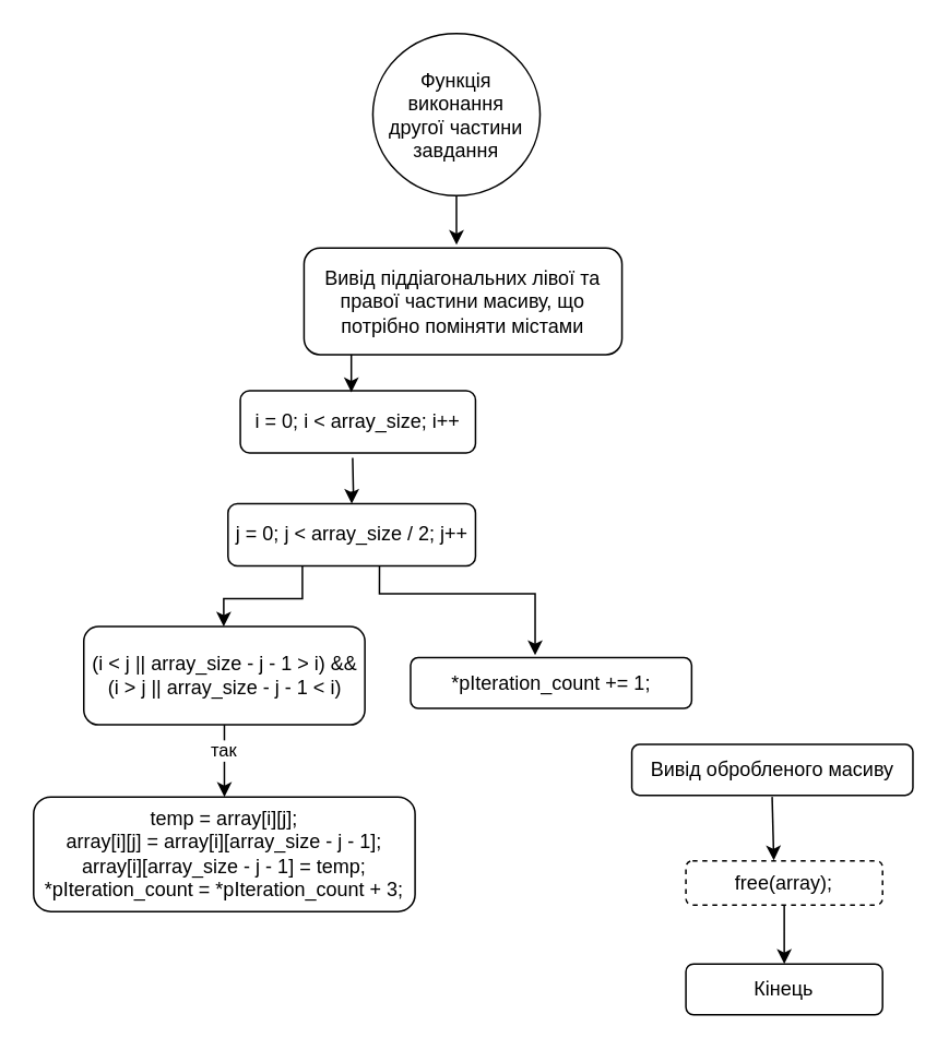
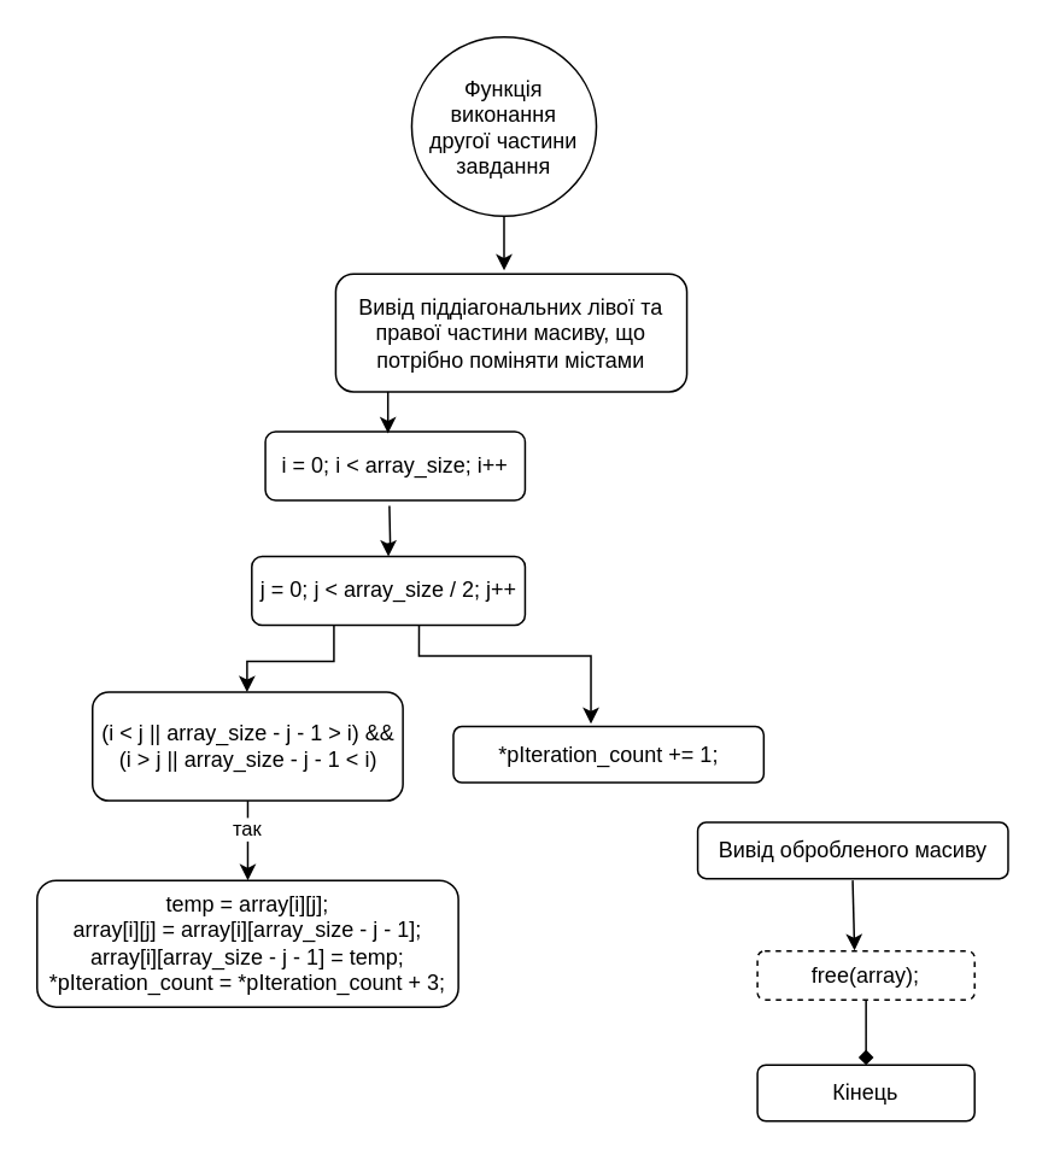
  <mxCell id="0" />
  <mxCell id="1" parent="0" />
  <mxCell id="2" value="" style="edgeStyle=orthogonalEdgeStyle;rounded=0;orthogonalLoop=1;jettySize=auto;html=1;" parent="1" source="3" edge="1"><mxGeometry relative="1" as="geometry"><mxPoint x="278.029" y="149" as="targetPoint" /></mxGeometry></mxCell>
  <mxCell id="3" value="Функція виконання &lt;br&gt;другої частини завдання" style="ellipse;whiteSpace=wrap;html=1;" parent="1" vertex="1"><mxGeometry x="227" y="20" width="102" height="99" as="geometry" /></mxCell>
  <mxCell id="4" value="" style="edgeStyle=orthogonalEdgeStyle;rounded=0;orthogonalLoop=1;jettySize=auto;html=1;" edge="1" parent="1" target="10"><mxGeometry relative="1" as="geometry"><mxPoint x="214.649" y="279" as="sourcePoint" /></mxGeometry></mxCell>
  <mxCell id="5" value="i = 0; i &amp;lt; array_size; i++" style="rounded=1;whiteSpace=wrap;html=1;" parent="1" vertex="1"><mxGeometry x="146.12" y="238" width="143.5" height="38" as="geometry" /></mxCell>
- <mxCell id="6" value="" style="edgeStyle=orthogonalEdgeStyle;rounded=0;orthogonalLoop=1;jettySize=auto;html=1;" parent="1" source="7" target="8" edge="1"><mxGeometry relative="1" as="geometry" /></mxCell>
+ <mxCell id="6" value="" style="edgeStyle=orthogonalEdgeStyle;rounded=0;orthogonalLoop=1;jettySize=auto;html=1;endArrow=diamond;" parent="1" source="7" target="8" edge="1"><mxGeometry relative="1" as="geometry" /></mxCell>
  <mxCell id="7" value="free(array);" style="rounded=1;whiteSpace=wrap;html=1;dashed=1;" parent="1" vertex="1"><mxGeometry x="418" y="525" width="120" height="27" as="geometry" /></mxCell>
  <mxCell id="8" value="Кінець" style="rounded=1;whiteSpace=wrap;html=1;" parent="1" vertex="1"><mxGeometry x="418" y="588" width="120" height="31" as="geometry" /></mxCell>
  <mxCell id="9" value="" style="edgeStyle=orthogonalEdgeStyle;rounded=0;orthogonalLoop=1;jettySize=auto;html=1;" edge="1" parent="1" source="10" target="15"><mxGeometry relative="1" as="geometry"><Array as="points"><mxPoint x="184" y="365" /><mxPoint x="136" y="365" /></Array></mxGeometry></mxCell>
  <mxCell id="10" value="j = 0; j &amp;lt; array_size / 2; j++" style="rounded=1;whiteSpace=wrap;html=1;" vertex="1" parent="1"><mxGeometry x="138.62" y="307" width="151" height="38" as="geometry" /></mxCell>
  <mxCell id="11" value="Вивід піддіагональних лівої та правої частини масиву, що потрібно поміняти містами" style="rounded=1;whiteSpace=wrap;html=1;" vertex="1" parent="1"><mxGeometry x="185" y="151" width="194" height="65" as="geometry" /></mxCell>
  <mxCell id="12" value="" style="edgeStyle=orthogonalEdgeStyle;rounded=0;orthogonalLoop=1;jettySize=auto;html=1;" edge="1" parent="1"><mxGeometry relative="1" as="geometry"><mxPoint x="213.839" y="216" as="sourcePoint" /><mxPoint x="213.839" y="239" as="targetPoint" /></mxGeometry></mxCell>
  <mxCell id="13" value="" style="edgeStyle=orthogonalEdgeStyle;rounded=0;orthogonalLoop=1;jettySize=auto;html=1;" edge="1" parent="1" source="15" target="16"><mxGeometry relative="1" as="geometry" /></mxCell>
  <mxCell id="14" value="так" style="edgeLabel;html=1;align=center;verticalAlign=middle;resizable=0;points=[];" vertex="1" connectable="0" parent="13"><mxGeometry x="-0.306" y="-1" relative="1" as="geometry"><mxPoint as="offset" /></mxGeometry></mxCell>
  <mxCell id="15" value="(i &amp;lt; j || array_size - j - 1 &amp;gt; i) &amp;amp;&amp;amp; (i &amp;gt; j || array_size - j - 1 &amp;lt; i)" style="rounded=1;whiteSpace=wrap;html=1;" vertex="1" parent="1"><mxGeometry x="50.62" y="382" width="171.5" height="60" as="geometry" /></mxCell>
  <mxCell id="16" value="temp = array[i][j]; &lt;br&gt;array[i][j] = array[i][array_size - j - 1]; &lt;br&gt;array[i][array_size - j - 1] = temp; &lt;br&gt;*pIteration_count = *pIteration_count + 3;" style="rounded=1;whiteSpace=wrap;html=1;" vertex="1" parent="1"><mxGeometry x="20" y="486" width="232.75" height="70" as="geometry" /></mxCell>
  <mxCell id="17" value="*pIteration_count += 1;" style="rounded=1;whiteSpace=wrap;html=1;" vertex="1" parent="1"><mxGeometry x="250" y="401" width="171.5" height="31" as="geometry" /></mxCell>
  <mxCell id="18" value="" style="edgeStyle=orthogonalEdgeStyle;rounded=0;orthogonalLoop=1;jettySize=auto;html=1;exitX=0.612;exitY=1;exitDx=0;exitDy=0;exitPerimeter=0;" edge="1" parent="1" source="10"><mxGeometry relative="1" as="geometry"><mxPoint x="231" y="349" as="sourcePoint" /><mxPoint x="326.001" y="399.5" as="targetPoint" /><Array as="points"><mxPoint x="231" y="362" /><mxPoint x="326" y="362" /></Array></mxGeometry></mxCell>
  <mxCell id="19" value="Вивід обробленого масиву" style="rounded=1;whiteSpace=wrap;html=1;" vertex="1" parent="1"><mxGeometry x="385" y="454" width="171.5" height="31" as="geometry" /></mxCell>
  <mxCell id="20" value="" style="edgeStyle=orthogonalEdgeStyle;rounded=0;orthogonalLoop=1;jettySize=auto;html=1;entryX=0.447;entryY=-0.011;entryDx=0;entryDy=0;entryPerimeter=0;" edge="1" parent="1" target="7"><mxGeometry relative="1" as="geometry"><mxPoint x="470.61" y="486" as="sourcePoint" /><mxPoint x="470.61" y="522" as="targetPoint" /></mxGeometry></mxCell>
